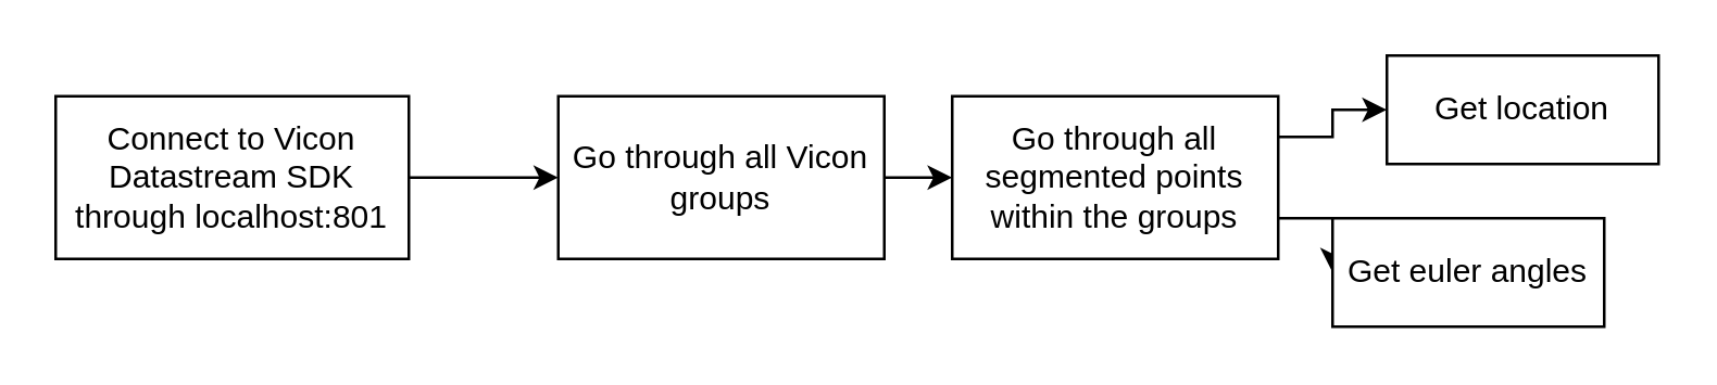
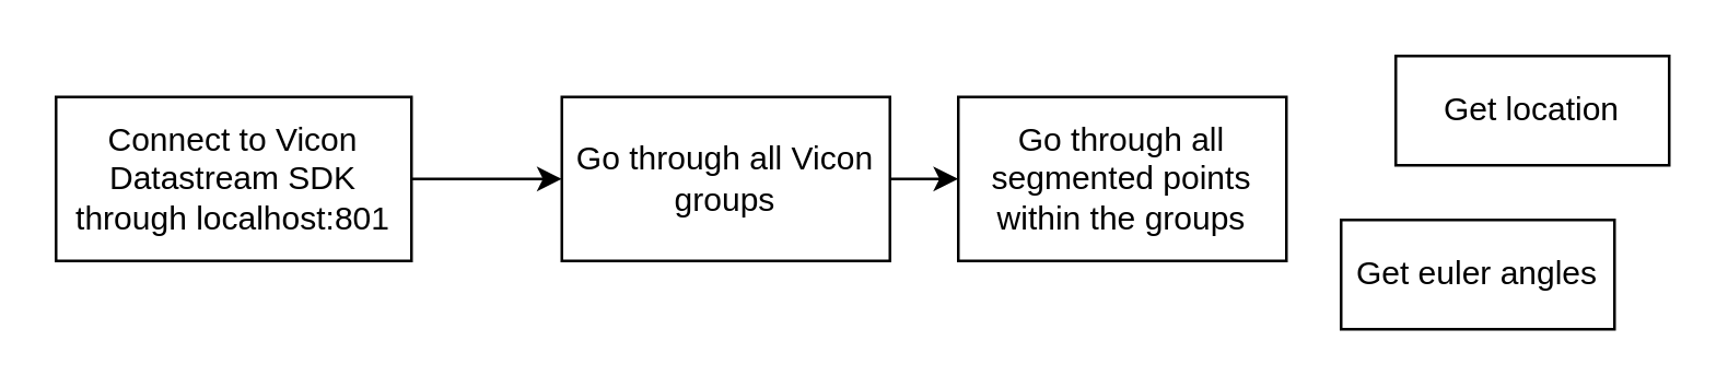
  <mxCell id="0" />
  <mxCell id="1" parent="0" />
  <mxCell id="2" value="" style="edgeStyle=orthogonalEdgeStyle;rounded=0;orthogonalLoop=1;jettySize=auto;html=1;" edge="1" parent="1" source="3" target="5"><mxGeometry relative="1" as="geometry" /></mxCell>
  <mxCell id="3" value="Connect to Vicon Datastream SDK through localhost:801" style="rounded=0;whiteSpace=wrap;html=1;" vertex="1" parent="1"><mxGeometry x="20" y="35" width="130" height="60" as="geometry" /></mxCell>
  <mxCell id="4" value="" style="edgeStyle=orthogonalEdgeStyle;rounded=0;orthogonalLoop=1;jettySize=auto;html=1;" edge="1" parent="1" source="5" target="8"><mxGeometry relative="1" as="geometry" /></mxCell>
  <mxCell id="5" value="Go through all Vicon groups" style="whiteSpace=wrap;html=1;rounded=0;" vertex="1" parent="1"><mxGeometry x="205" y="35" width="120" height="60" as="geometry" /></mxCell>
- <mxCell id="6" style="edgeStyle=orthogonalEdgeStyle;rounded=0;orthogonalLoop=1;jettySize=auto;html=1;exitX=1;exitY=0.75;exitDx=0;exitDy=0;entryX=0;entryY=0.5;entryDx=0;entryDy=0;" edge="1" parent="1" source="8" target="10"><mxGeometry relative="1" as="geometry"><Array as="points"><mxPoint x="490" y="80" /><mxPoint x="490" y="90" /></Array></mxGeometry></mxCell>
- <mxCell id="7" style="edgeStyle=orthogonalEdgeStyle;rounded=0;orthogonalLoop=1;jettySize=auto;html=1;exitX=1;exitY=0.25;exitDx=0;exitDy=0;" edge="1" parent="1" source="8" target="9"><mxGeometry relative="1" as="geometry"><Array as="points"><mxPoint x="490" y="50" /><mxPoint x="490" y="40" /></Array></mxGeometry></mxCell>
  <mxCell id="8" value="Go through all segmented points within the groups" style="whiteSpace=wrap;html=1;rounded=0;" vertex="1" parent="1"><mxGeometry x="350" y="35" width="120" height="60" as="geometry" /></mxCell>
  <mxCell id="9" value="Get location" style="whiteSpace=wrap;html=1;rounded=0;" vertex="1" parent="1"><mxGeometry x="510" y="20" width="100" height="40" as="geometry" /></mxCell>
  <mxCell id="10" value="Get euler angles" style="whiteSpace=wrap;html=1;rounded=0;" vertex="1" parent="1"><mxGeometry x="490" y="80" width="100" height="40" as="geometry" /></mxCell>
